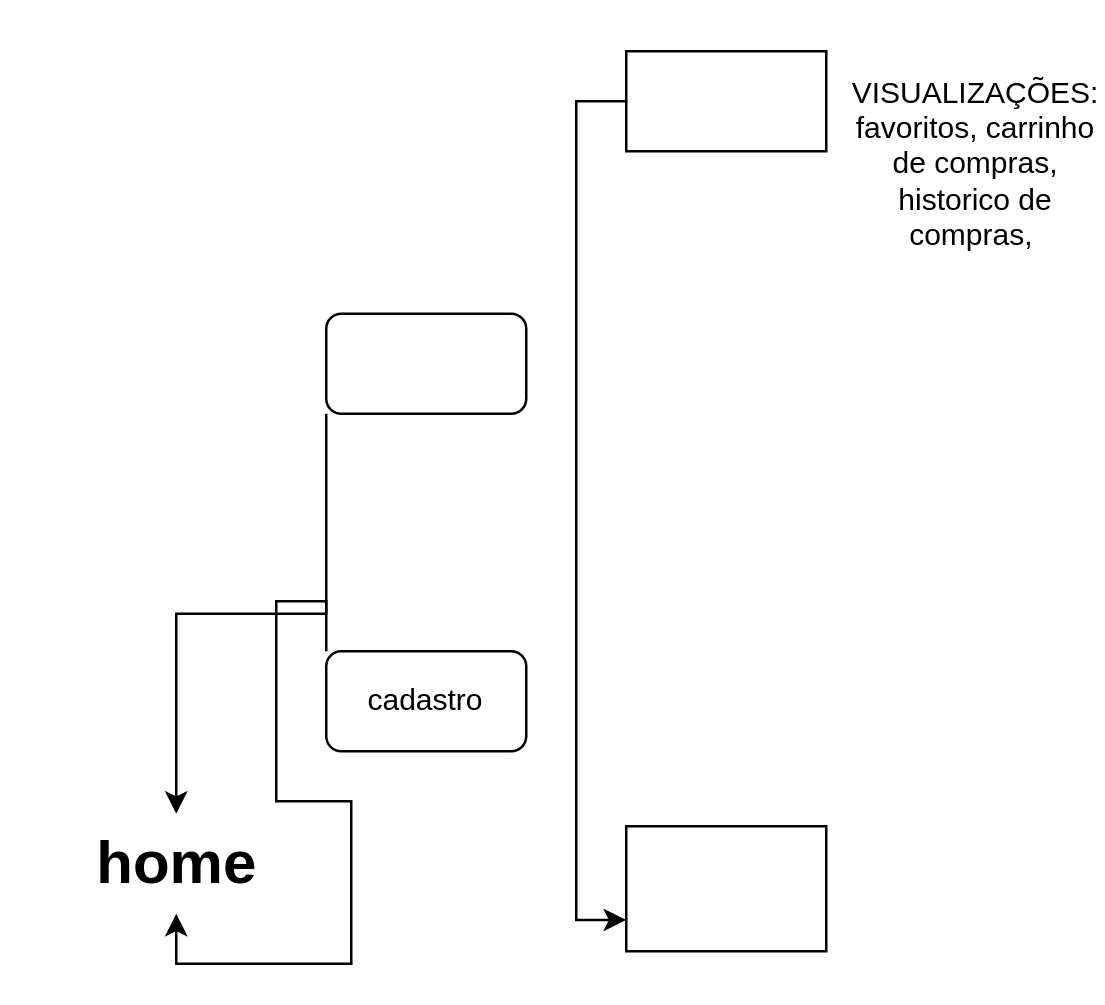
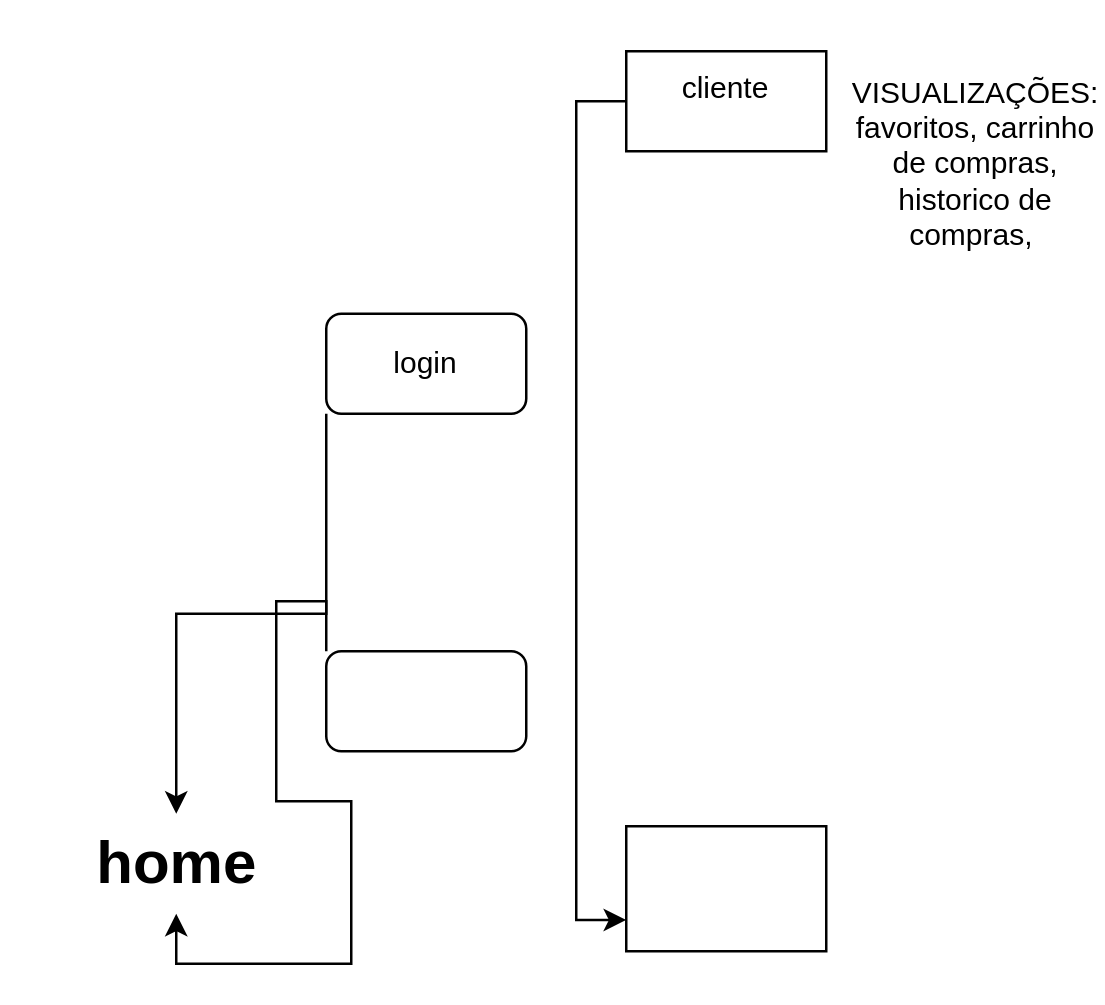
  <mxCell id="0" />
  <mxCell id="1" parent="0" />
  <mxCell id="2" style="edgeStyle=orthogonalEdgeStyle;rounded=0;orthogonalLoop=1;jettySize=auto;html=1;exitX=0;exitY=0.5;exitDx=0;exitDy=0;entryX=0;entryY=0.75;entryDx=0;entryDy=0;" edge="1" parent="1" source="3" target="4"><mxGeometry relative="1" as="geometry" /></mxCell>
  <mxCell id="3" value="" style="rounded=0;whiteSpace=wrap;html=1;" vertex="1" parent="1"><mxGeometry x="250" y="20" width="80" height="40" as="geometry" /></mxCell>
  <mxCell id="4" value="" style="rounded=0;whiteSpace=wrap;html=1;" vertex="1" parent="1"><mxGeometry x="250" y="330" width="80" height="50" as="geometry" /></mxCell>
+ <mxCell id="5" value="cliente" style="text;html=1;strokeColor=none;fillColor=none;align=center;verticalAlign=middle;whiteSpace=wrap;rounded=0;" vertex="1" parent="1"><mxGeometry x="260" y="20" width="60" height="30" as="geometry" /></mxCell>
  <mxCell id="6" style="edgeStyle=orthogonalEdgeStyle;rounded=0;orthogonalLoop=1;jettySize=auto;html=1;exitX=0;exitY=1;exitDx=0;exitDy=0;" edge="1" parent="1" source="7" target="10"><mxGeometry relative="1" as="geometry" /></mxCell>
  <mxCell id="7" value="" style="rounded=1;whiteSpace=wrap;html=1;" vertex="1" parent="1"><mxGeometry x="130" y="125" width="80" height="40" as="geometry" /></mxCell>
  <mxCell id="8" style="edgeStyle=orthogonalEdgeStyle;rounded=0;orthogonalLoop=1;jettySize=auto;html=1;exitX=0;exitY=0;exitDx=0;exitDy=0;entryX=0.5;entryY=1;entryDx=0;entryDy=0;" edge="1" parent="1" source="9" target="10"><mxGeometry relative="1" as="geometry" /></mxCell>
  <mxCell id="9" value="" style="rounded=1;whiteSpace=wrap;html=1;" vertex="1" parent="1"><mxGeometry x="130" y="260" width="80" height="40" as="geometry" /></mxCell>
  <mxCell id="10" value="home" style="text;strokeColor=none;fillColor=none;html=1;fontSize=24;fontStyle=1;verticalAlign=middle;align=center;" vertex="1" parent="1"><mxGeometry x="20" y="325" width="100" height="40" as="geometry" /></mxCell>
- <mxCell id="12" value="cadastro" style="text;html=1;strokeColor=none;fillColor=none;align=center;verticalAlign=middle;whiteSpace=wrap;rounded=0;" vertex="1" parent="1"><mxGeometry x="140" y="265" width="60" height="30" as="geometry" /></mxCell>
+ <mxCell id="11" value="login" style="text;html=1;strokeColor=none;fillColor=none;align=center;verticalAlign=middle;whiteSpace=wrap;rounded=0;" vertex="1" parent="1"><mxGeometry x="140" y="130" width="60" height="30" as="geometry" /></mxCell>
  <mxCell id="13" value="VISUALIZAÇÕES: favoritos, carrinho de compras, historico de compras,&amp;nbsp;" style="text;html=1;strokeColor=none;fillColor=none;align=center;verticalAlign=middle;whiteSpace=wrap;rounded=0;" vertex="1" parent="1"><mxGeometry x="360" y="50" width="60" height="30" as="geometry" /></mxCell>
